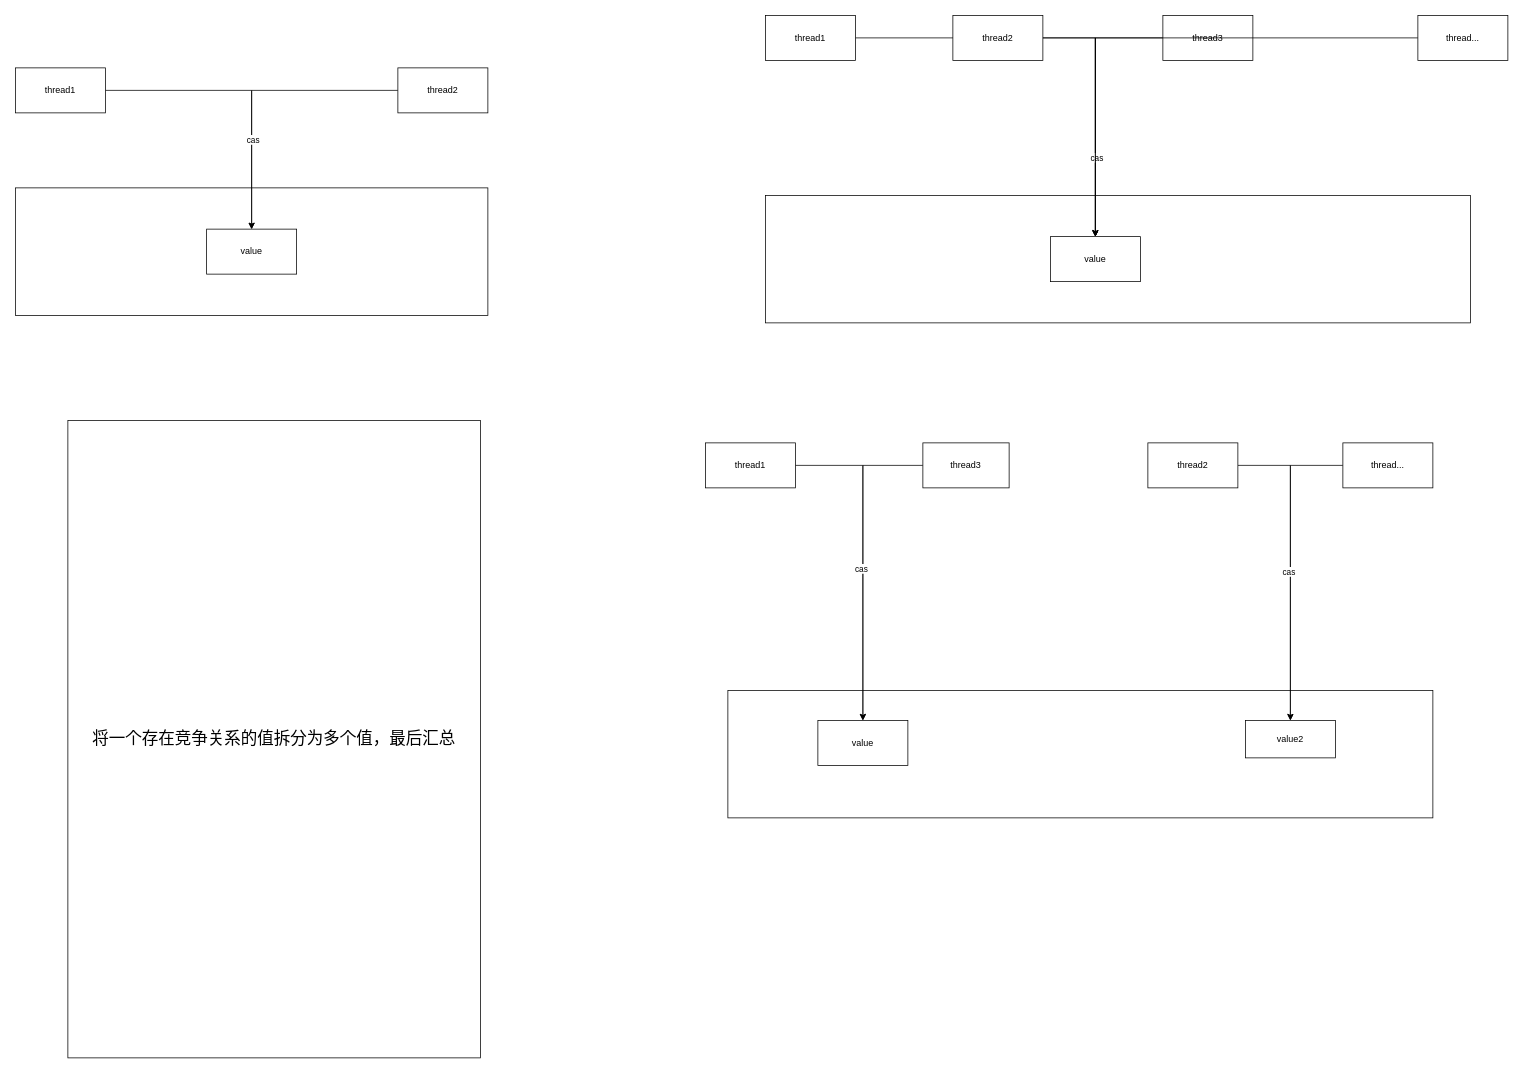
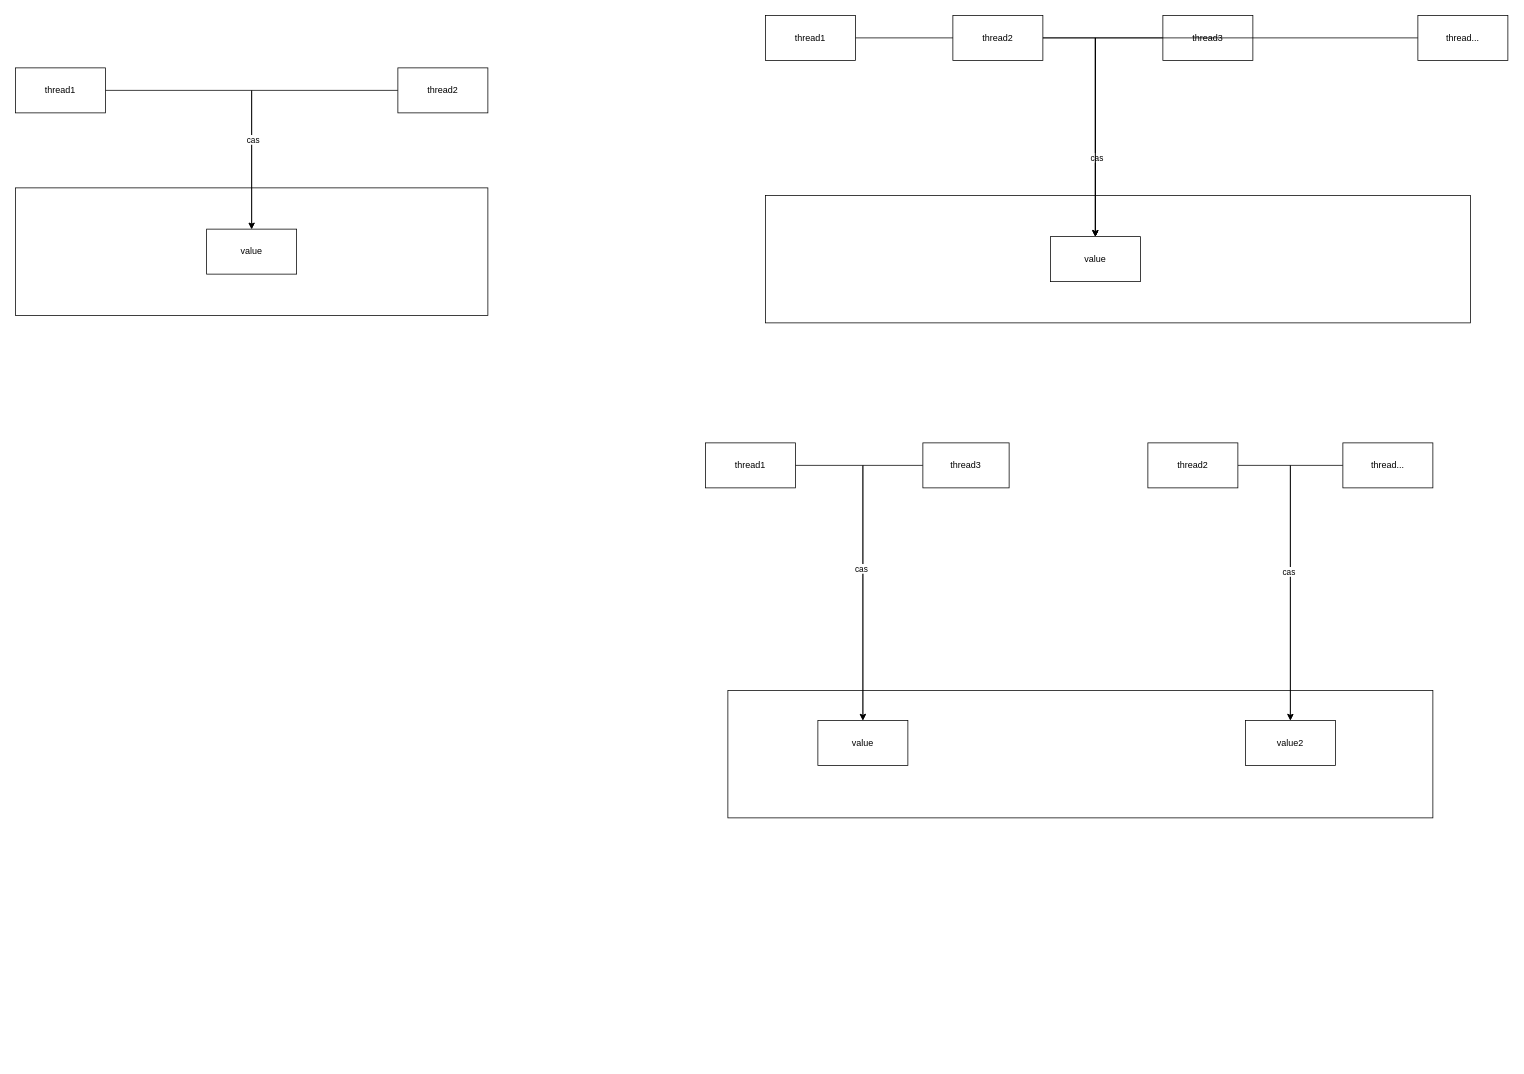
  <mxCell id="0" />
  <mxCell id="1" parent="0" />
  <mxCell id="2" value="" style="rounded=0;whiteSpace=wrap;html=1;" vertex="1" parent="1"><mxGeometry x="20" y="250" width="630" height="170" as="geometry" /></mxCell>
  <mxCell id="3" style="edgeStyle=orthogonalEdgeStyle;rounded=0;orthogonalLoop=1;jettySize=auto;html=1;" edge="1" parent="1" source="4" target="8"><mxGeometry relative="1" as="geometry" /></mxCell>
  <mxCell id="4" value="thread1" style="rounded=0;whiteSpace=wrap;html=1;" vertex="1" parent="1"><mxGeometry x="20" y="90" width="120" height="60" as="geometry" /></mxCell>
  <mxCell id="5" style="edgeStyle=orthogonalEdgeStyle;rounded=0;orthogonalLoop=1;jettySize=auto;html=1;entryX=0.5;entryY=0;entryDx=0;entryDy=0;" edge="1" parent="1" source="7" target="8"><mxGeometry relative="1" as="geometry" /></mxCell>
  <mxCell id="6" value="cas&lt;br&gt;" style="edgeLabel;html=1;align=center;verticalAlign=middle;resizable=0;points=[];" vertex="1" connectable="0" parent="5"><mxGeometry x="0.366" y="1" relative="1" as="geometry"><mxPoint as="offset" /></mxGeometry></mxCell>
  <mxCell id="7" value="thread2" style="rounded=0;whiteSpace=wrap;html=1;" vertex="1" parent="1"><mxGeometry x="530" y="90" width="120" height="60" as="geometry" /></mxCell>
  <mxCell id="8" value="value" style="rounded=0;whiteSpace=wrap;html=1;" vertex="1" parent="1"><mxGeometry x="275" y="305" width="120" height="60" as="geometry" /></mxCell>
  <mxCell id="9" value="" style="rounded=0;whiteSpace=wrap;html=1;" vertex="1" parent="1"><mxGeometry x="1020" y="260" width="940" height="170" as="geometry" /></mxCell>
  <mxCell id="10" style="edgeStyle=orthogonalEdgeStyle;rounded=0;orthogonalLoop=1;jettySize=auto;html=1;" edge="1" parent="1" source="11" target="15"><mxGeometry relative="1" as="geometry" /></mxCell>
  <mxCell id="11" value="thread1" style="rounded=0;whiteSpace=wrap;html=1;" vertex="1" parent="1"><mxGeometry x="1020" y="20" width="120" height="60" as="geometry" /></mxCell>
  <mxCell id="12" style="edgeStyle=orthogonalEdgeStyle;rounded=0;orthogonalLoop=1;jettySize=auto;html=1;entryX=0.5;entryY=0;entryDx=0;entryDy=0;" edge="1" parent="1" source="14" target="15"><mxGeometry relative="1" as="geometry" /></mxCell>
  <mxCell id="13" value="cas&lt;br&gt;" style="edgeLabel;html=1;align=center;verticalAlign=middle;resizable=0;points=[];" vertex="1" connectable="0" parent="12"><mxGeometry x="0.366" y="1" relative="1" as="geometry"><mxPoint as="offset" /></mxGeometry></mxCell>
  <mxCell id="14" value="thread2" style="rounded=0;whiteSpace=wrap;html=1;" vertex="1" parent="1"><mxGeometry x="1270" y="20" width="120" height="60" as="geometry" /></mxCell>
  <mxCell id="15" value="value" style="rounded=0;whiteSpace=wrap;html=1;" vertex="1" parent="1"><mxGeometry x="1400" y="315" width="120" height="60" as="geometry" /></mxCell>
  <mxCell id="16" style="edgeStyle=orthogonalEdgeStyle;rounded=0;orthogonalLoop=1;jettySize=auto;html=1;entryX=0.5;entryY=0;entryDx=0;entryDy=0;" edge="1" parent="1" source="17" target="15"><mxGeometry relative="1" as="geometry"><Array as="points"><mxPoint x="1460" y="50" /></Array></mxGeometry></mxCell>
  <mxCell id="17" value="thread3" style="rounded=0;whiteSpace=wrap;html=1;" vertex="1" parent="1"><mxGeometry x="1550" y="20" width="120" height="60" as="geometry" /></mxCell>
  <mxCell id="18" style="edgeStyle=orthogonalEdgeStyle;rounded=0;orthogonalLoop=1;jettySize=auto;html=1;" edge="1" parent="1" source="19" target="15"><mxGeometry relative="1" as="geometry" /></mxCell>
  <mxCell id="19" value="thread..." style="rounded=0;whiteSpace=wrap;html=1;" vertex="1" parent="1"><mxGeometry x="1890" y="20" width="120" height="60" as="geometry" /></mxCell>
  <mxCell id="20" value="" style="rounded=0;whiteSpace=wrap;html=1;" vertex="1" parent="1"><mxGeometry x="970" y="920" width="940" height="170" as="geometry" /></mxCell>
  <mxCell id="21" style="edgeStyle=orthogonalEdgeStyle;rounded=0;orthogonalLoop=1;jettySize=auto;html=1;" edge="1" parent="1" source="22" target="25"><mxGeometry relative="1" as="geometry" /></mxCell>
  <mxCell id="22" value="thread1" style="rounded=0;whiteSpace=wrap;html=1;" vertex="1" parent="1"><mxGeometry x="940" y="590" width="120" height="60" as="geometry" /></mxCell>
  <mxCell id="23" style="edgeStyle=orthogonalEdgeStyle;rounded=0;orthogonalLoop=1;jettySize=auto;html=1;" edge="1" parent="1" source="24" target="32"><mxGeometry relative="1" as="geometry" /></mxCell>
  <mxCell id="24" value="thread2" style="rounded=0;whiteSpace=wrap;html=1;" vertex="1" parent="1"><mxGeometry x="1530" y="590" width="120" height="60" as="geometry" /></mxCell>
  <mxCell id="25" value="value" style="rounded=0;whiteSpace=wrap;html=1;" vertex="1" parent="1"><mxGeometry x="1090" y="960" width="120" height="60" as="geometry" /></mxCell>
  <mxCell id="26" style="edgeStyle=orthogonalEdgeStyle;rounded=0;orthogonalLoop=1;jettySize=auto;html=1;entryX=0.5;entryY=0;entryDx=0;entryDy=0;" edge="1" parent="1" source="28" target="25"><mxGeometry relative="1" as="geometry" /></mxCell>
  <mxCell id="27" value="cas" style="edgeLabel;html=1;align=center;verticalAlign=middle;resizable=0;points=[];" vertex="1" connectable="0" parent="26"><mxGeometry x="0.033" y="-3" relative="1" as="geometry"><mxPoint as="offset" /></mxGeometry></mxCell>
  <mxCell id="28" value="thread3" style="rounded=0;whiteSpace=wrap;html=1;" vertex="1" parent="1"><mxGeometry x="1230" y="590" width="115" height="60" as="geometry" /></mxCell>
  <mxCell id="29" style="edgeStyle=orthogonalEdgeStyle;rounded=0;orthogonalLoop=1;jettySize=auto;html=1;" edge="1" parent="1" source="31" target="32"><mxGeometry relative="1" as="geometry" /></mxCell>
  <mxCell id="30" value="cas" style="edgeLabel;html=1;align=center;verticalAlign=middle;resizable=0;points=[];" vertex="1" connectable="0" parent="29"><mxGeometry x="0.028" y="-3" relative="1" as="geometry"><mxPoint as="offset" /></mxGeometry></mxCell>
  <mxCell id="31" value="thread..." style="rounded=0;whiteSpace=wrap;html=1;" vertex="1" parent="1"><mxGeometry x="1790" y="590" width="120" height="60" as="geometry" /></mxCell>
- <mxCell id="32" value="value2" style="rounded=0;whiteSpace=wrap;html=1;" vertex="1" parent="1"><mxGeometry x="1660" y="960" width="120" height="50" as="geometry" /></mxCell>
- <mxCell id="33" value="&lt;font style=&quot;font-size: 22px;&quot;&gt;将一个存在竞争关系的值拆分为多个值，最后汇总&lt;/font&gt;" style="rounded=0;whiteSpace=wrap;html=1;align=center;" vertex="1" parent="1"><mxGeometry x="90" y="560" width="550" height="850" as="geometry" /></mxCell>
+ <mxCell id="32" value="value2" style="rounded=0;whiteSpace=wrap;html=1;" vertex="1" parent="1"><mxGeometry x="1660" y="960" width="120" height="60" as="geometry" /></mxCell>
